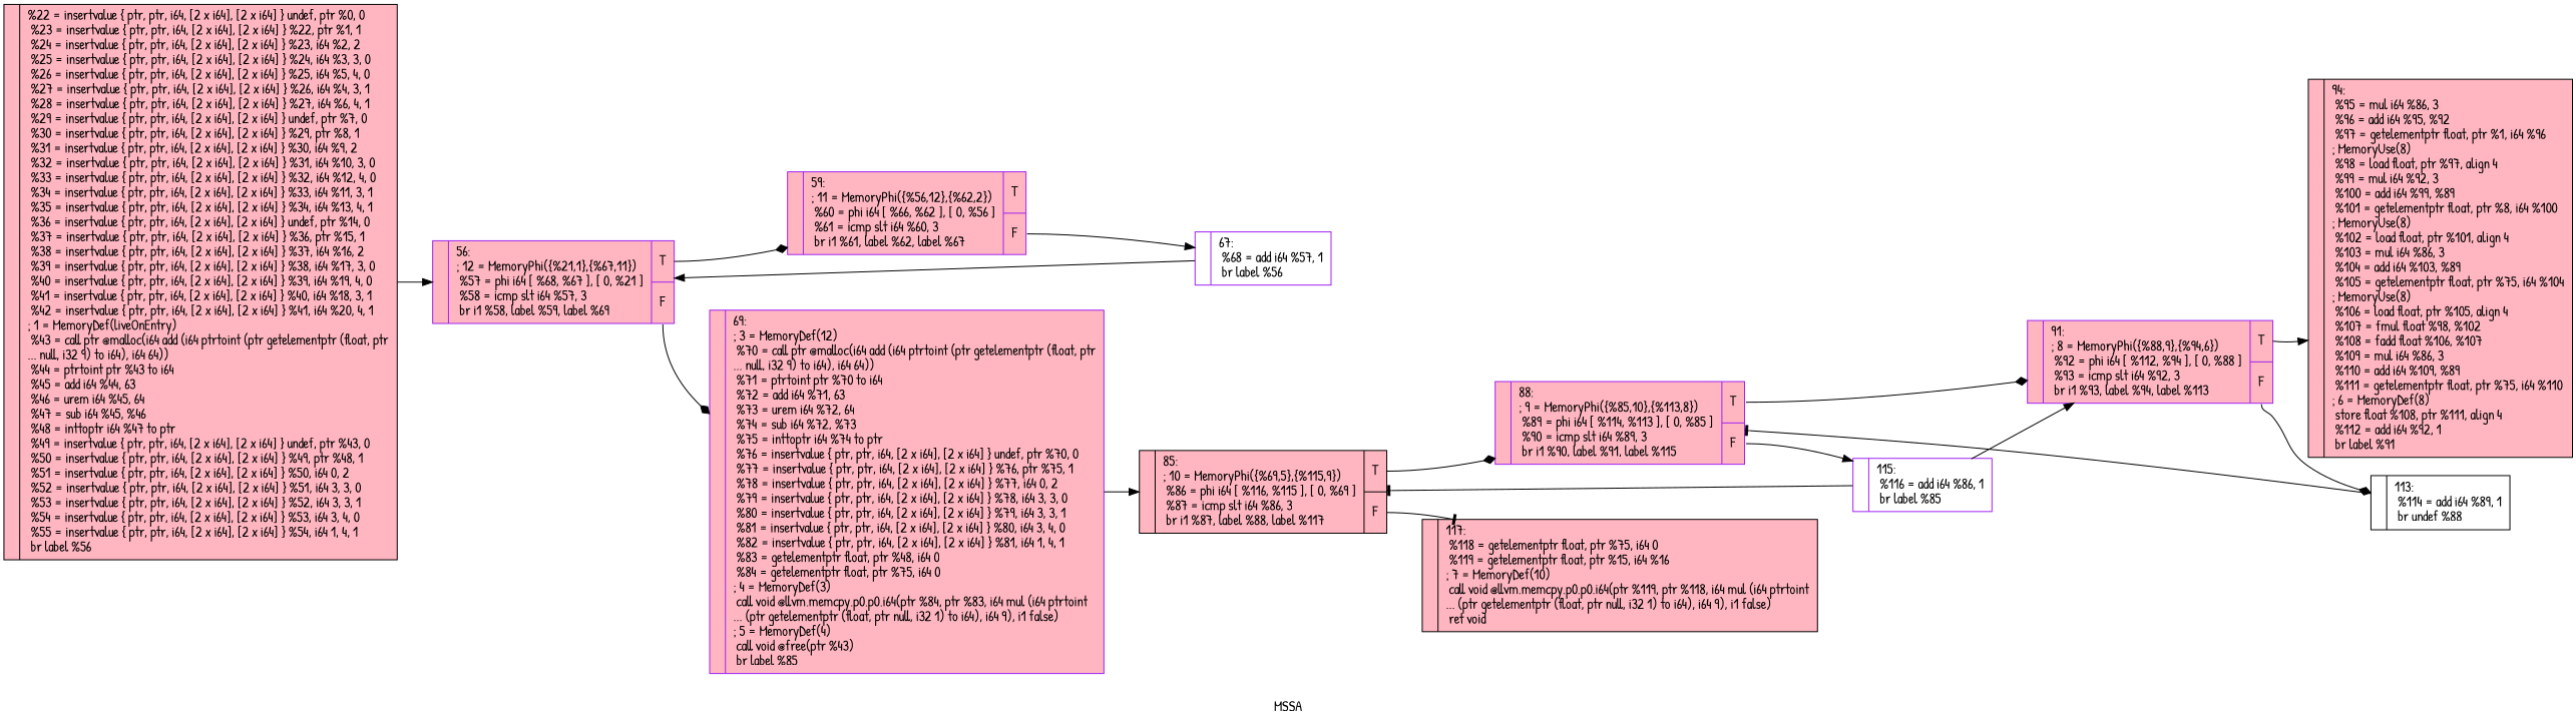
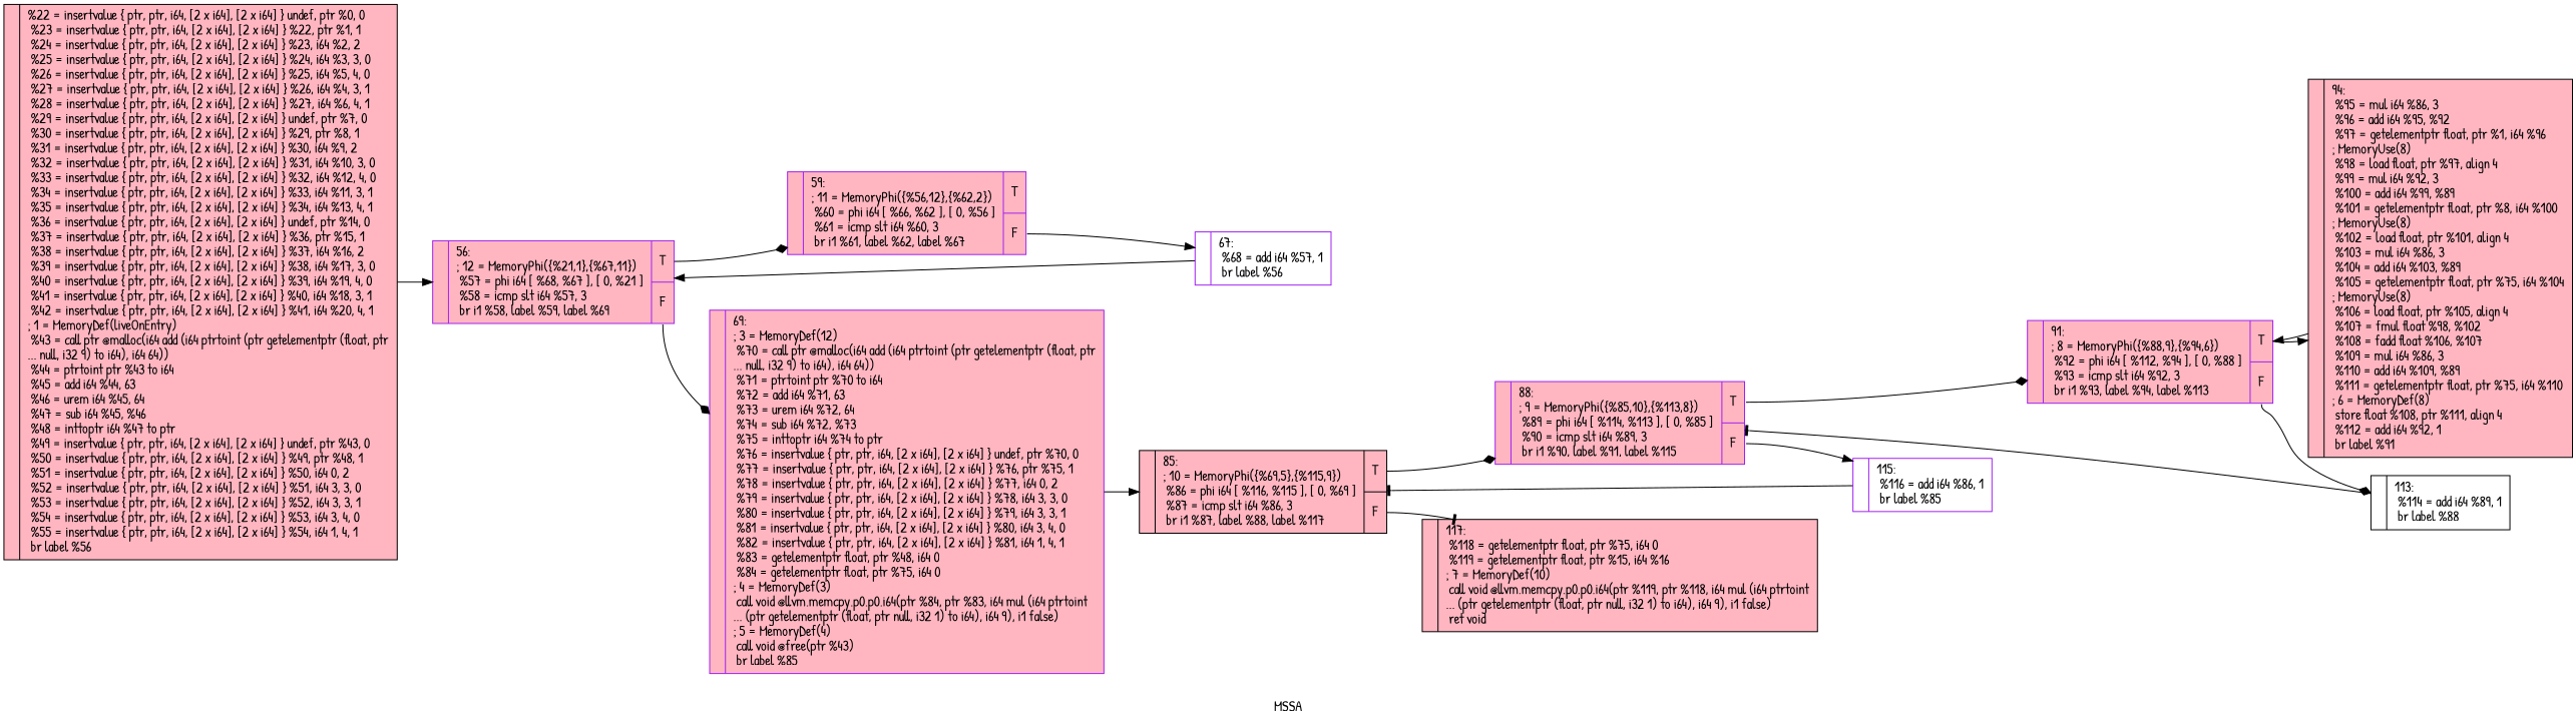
  digraph {
    fontname="Patrick Hand"
    label=MSSA
    rankdir=LR
    node [color=purple fillcolor=lightpink fontname="Patrick Hand" shape=record style=filled]
    edge [arrowhead=normal fontname="Patrick Hand"]
    n1 [color=black label="{\l|  %22 = insertvalue \{ ptr, ptr, i64, [2 x i64], [2 x i64] \} undef, ptr %0, 0\l  %23 = insertvalue \{ ptr, ptr, i64, [2 x i64], [2 x i64] \} %22, ptr %1, 1\l  %24 = insertvalue \{ ptr, ptr, i64, [2 x i64], [2 x i64] \} %23, i64 %2, 2\l  %25 = insertvalue \{ ptr, ptr, i64, [2 x i64], [2 x i64] \} %24, i64 %3, 3, 0\l  %26 = insertvalue \{ ptr, ptr, i64, [2 x i64], [2 x i64] \} %25, i64 %5, 4, 0\l  %27 = insertvalue \{ ptr, ptr, i64, [2 x i64], [2 x i64] \} %26, i64 %4, 3, 1\l  %28 = insertvalue \{ ptr, ptr, i64, [2 x i64], [2 x i64] \} %27, i64 %6, 4, 1\l  %29 = insertvalue \{ ptr, ptr, i64, [2 x i64], [2 x i64] \} undef, ptr %7, 0\l  %30 = insertvalue \{ ptr, ptr, i64, [2 x i64], [2 x i64] \} %29, ptr %8, 1\l  %31 = insertvalue \{ ptr, ptr, i64, [2 x i64], [2 x i64] \} %30, i64 %9, 2\l  %32 = insertvalue \{ ptr, ptr, i64, [2 x i64], [2 x i64] \} %31, i64 %10, 3, 0\l  %33 = insertvalue \{ ptr, ptr, i64, [2 x i64], [2 x i64] \} %32, i64 %12, 4, 0\l  %34 = insertvalue \{ ptr, ptr, i64, [2 x i64], [2 x i64] \} %33, i64 %11, 3, 1\l  %35 = insertvalue \{ ptr, ptr, i64, [2 x i64], [2 x i64] \} %34, i64 %13, 4, 1\l  %36 = insertvalue \{ ptr, ptr, i64, [2 x i64], [2 x i64] \} undef, ptr %14, 0\l  %37 = insertvalue \{ ptr, ptr, i64, [2 x i64], [2 x i64] \} %36, ptr %15, 1\l  %38 = insertvalue \{ ptr, ptr, i64, [2 x i64], [2 x i64] \} %37, i64 %16, 2\l  %39 = insertvalue \{ ptr, ptr, i64, [2 x i64], [2 x i64] \} %38, i64 %17, 3, 0\l  %40 = insertvalue \{ ptr, ptr, i64, [2 x i64], [2 x i64] \} %39, i64 %19, 4, 0\l  %41 = insertvalue \{ ptr, ptr, i64, [2 x i64], [2 x i64] \} %40, i64 %18, 3, 1\l  %42 = insertvalue \{ ptr, ptr, i64, [2 x i64], [2 x i64] \} %41, i64 %20, 4, 1\l; 1 = MemoryDef(liveOnEntry)\l  %43 = call ptr @malloc(i64 add (i64 ptrtoint (ptr getelementptr (float, ptr\l... null, i32 9) to i64), i64 64))\l  %44 = ptrtoint ptr %43 to i64\l  %45 = add i64 %44, 63\l  %46 = urem i64 %45, 64\l  %47 = sub i64 %45, %46\l  %48 = inttoptr i64 %47 to ptr\l  %49 = insertvalue \{ ptr, ptr, i64, [2 x i64], [2 x i64] \} undef, ptr %43, 0\l  %50 = insertvalue \{ ptr, ptr, i64, [2 x i64], [2 x i64] \} %49, ptr %48, 1\l  %51 = insertvalue \{ ptr, ptr, i64, [2 x i64], [2 x i64] \} %50, i64 0, 2\l  %52 = insertvalue \{ ptr, ptr, i64, [2 x i64], [2 x i64] \} %51, i64 3, 3, 0\l  %53 = insertvalue \{ ptr, ptr, i64, [2 x i64], [2 x i64] \} %52, i64 3, 3, 1\l  %54 = insertvalue \{ ptr, ptr, i64, [2 x i64], [2 x i64] \} %53, i64 3, 4, 0\l  %55 = insertvalue \{ ptr, ptr, i64, [2 x i64], [2 x i64] \} %54, i64 1, 4, 1\l  br label %56\l}"]
    n2 [label="{\l|56:                                               \l; 12 = MemoryPhi(\{%21,1\},\{%67,11\})\l  %57 = phi i64 [ %68, %67 ], [ 0, %21 ]\l  %58 = icmp slt i64 %57, 3\l  br i1 %58, label %59, label %69\l|{<s0>T|<s1>F}}"]
    n3 [label="{\l|59:                                               \l; 11 = MemoryPhi(\{%56,12\},\{%62,2\})\l  %60 = phi i64 [ %66, %62 ], [ 0, %56 ]\l  %61 = icmp slt i64 %60, 3\l  br i1 %61, label %62, label %67\l|{<s0>T|<s1>F}}"]
    n4 [label="{\l|69:                                               \l; 3 = MemoryDef(12)\l  %70 = call ptr @malloc(i64 add (i64 ptrtoint (ptr getelementptr (float, ptr\l... null, i32 9) to i64), i64 64))\l  %71 = ptrtoint ptr %70 to i64\l  %72 = add i64 %71, 63\l  %73 = urem i64 %72, 64\l  %74 = sub i64 %72, %73\l  %75 = inttoptr i64 %74 to ptr\l  %76 = insertvalue \{ ptr, ptr, i64, [2 x i64], [2 x i64] \} undef, ptr %70, 0\l  %77 = insertvalue \{ ptr, ptr, i64, [2 x i64], [2 x i64] \} %76, ptr %75, 1\l  %78 = insertvalue \{ ptr, ptr, i64, [2 x i64], [2 x i64] \} %77, i64 0, 2\l  %79 = insertvalue \{ ptr, ptr, i64, [2 x i64], [2 x i64] \} %78, i64 3, 3, 0\l  %80 = insertvalue \{ ptr, ptr, i64, [2 x i64], [2 x i64] \} %79, i64 3, 3, 1\l  %81 = insertvalue \{ ptr, ptr, i64, [2 x i64], [2 x i64] \} %80, i64 3, 4, 0\l  %82 = insertvalue \{ ptr, ptr, i64, [2 x i64], [2 x i64] \} %81, i64 1, 4, 1\l  %83 = getelementptr float, ptr %48, i64 0\l  %84 = getelementptr float, ptr %75, i64 0\l; 4 = MemoryDef(3)\l  call void @llvm.memcpy.p0.p0.i64(ptr %84, ptr %83, i64 mul (i64 ptrtoint\l... (ptr getelementptr (float, ptr null, i32 1) to i64), i64 9), i1 false)\l; 5 = MemoryDef(4)\l  call void @free(ptr %43)\l  br label %85\l}"]
    n5 [label="{\l|67:                                               \l  %68 = add i64 %57, 1\l  br label %56\l}" fillcolor="" style=""]
    n6 [color=black label="{\l|85:                                               \l; 10 = MemoryPhi(\{%69,5\},\{%115,9\})\l  %86 = phi i64 [ %116, %115 ], [ 0, %69 ]\l  %87 = icmp slt i64 %86, 3\l  br i1 %87, label %88, label %117\l|{<s0>T|<s1>F}}"]
    n7 [label="{\l|88:                                               \l; 9 = MemoryPhi(\{%85,10\},\{%113,8\})\l  %89 = phi i64 [ %114, %113 ], [ 0, %85 ]\l  %90 = icmp slt i64 %89, 3\l  br i1 %90, label %91, label %115\l|{<s0>T|<s1>F}}"]
    n8 [color=black label="{\l|117:                                              \l  %118 = getelementptr float, ptr %75, i64 0\l  %119 = getelementptr float, ptr %15, i64 %16\l; 7 = MemoryDef(10)\l  call void @llvm.memcpy.p0.p0.i64(ptr %119, ptr %118, i64 mul (i64 ptrtoint\l... (ptr getelementptr (float, ptr null, i32 1) to i64), i64 9), i1 false)\l  ret void\l}"]
    n9 [label="{\l|91:                                               \l; 8 = MemoryPhi(\{%88,9\},\{%94,6\})\l  %92 = phi i64 [ %112, %94 ], [ 0, %88 ]\l  %93 = icmp slt i64 %92, 3\l  br i1 %93, label %94, label %113\l|{<s0>T|<s1>F}}"]
    n10 [label="{\l|115:                                              \l  %116 = add i64 %86, 1\l  br label %85\l}" fillcolor="" style=""]
    n11 [color=black label="{\l|94:                                               \l  %95 = mul i64 %86, 3\l  %96 = add i64 %95, %92\l  %97 = getelementptr float, ptr %1, i64 %96\l; MemoryUse(8)\l  %98 = load float, ptr %97, align 4\l  %99 = mul i64 %92, 3\l  %100 = add i64 %99, %89\l  %101 = getelementptr float, ptr %8, i64 %100\l; MemoryUse(8)\l  %102 = load float, ptr %101, align 4\l  %103 = mul i64 %86, 3\l  %104 = add i64 %103, %89\l  %105 = getelementptr float, ptr %75, i64 %104\l; MemoryUse(8)\l  %106 = load float, ptr %105, align 4\l  %107 = fmul float %98, %102\l  %108 = fadd float %106, %107\l  %109 = mul i64 %86, 3\l  %110 = add i64 %109, %89\l  %111 = getelementptr float, ptr %75, i64 %110\l; 6 = MemoryDef(8)\l  store float %108, ptr %111, align 4\l  %112 = add i64 %92, 1\l  br label %91\l}"]
-   n12 [color=black label="{\l|113:                                              \l  %114 = add i64 %89, 1\l  br undef %88\l}" fillcolor="" style=""]
+   n12 [color=black label="{\l|113:                                              \l  %114 = add i64 %89, 1\l  br label %88\l}" fillcolor="" style=""]
    n1 -> n2
    n2 -> n3 [arrowhead=diamond tailport=s0]
    n2 -> n4 [arrowhead=diamond tailport=s1]
    n3 -> n5 [tailport=s1]
    n4 -> n6
    n5 -> n2
    n6 -> n7 [arrowhead=diamond tailport=s0]
    n6 -> n8 [arrowhead=tee tailport=s1]
    n7 -> n9 [arrowhead=diamond tailport=s0]
    n7 -> n10 [tailport=s1]
    n9 -> n11 [tailport=s0]
    n9 -> n12 [arrowhead=diamond tailport=s1]
    n10 -> n6 [arrowhead=tee]
-   n10 -> n9
+   n11 -> n9
    n12 -> n7 [arrowhead=tee]
  }
